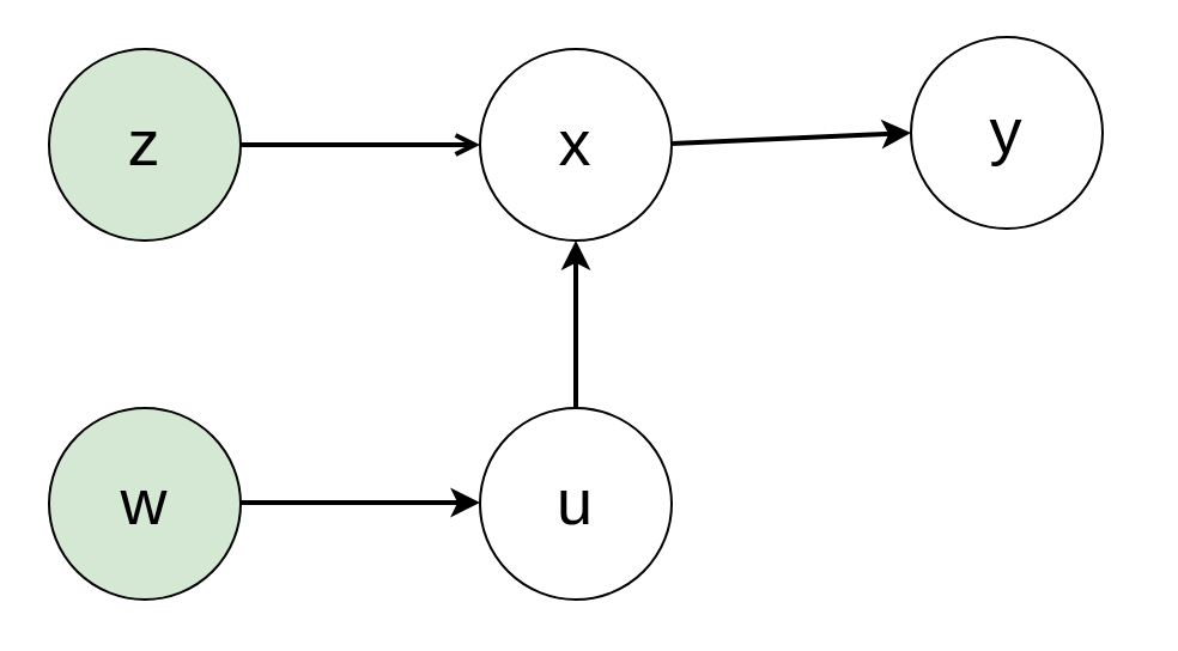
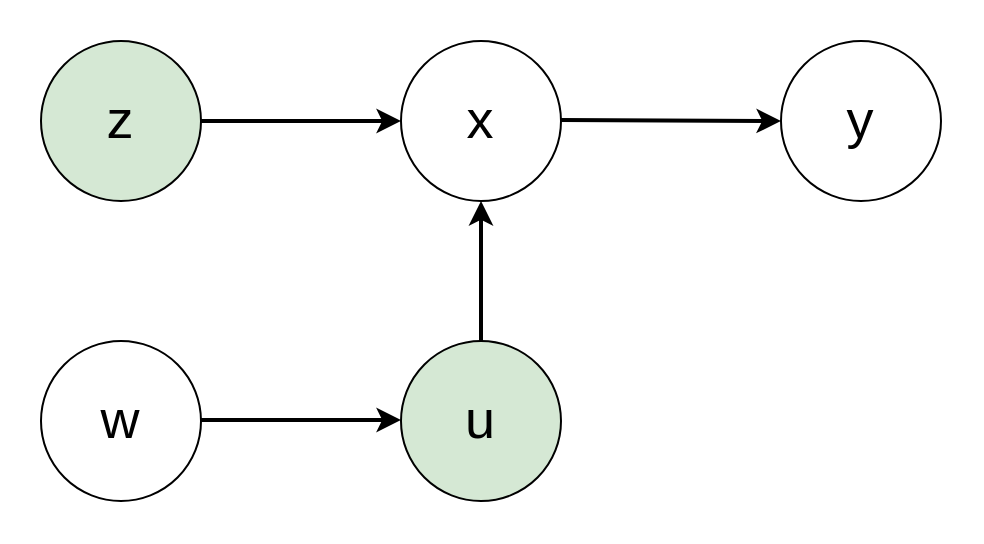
  <mxCell id="0" />
  <mxCell id="1" parent="0" />
  <mxCell id="2" value="&lt;font style=&quot;font-size: 27px;&quot;&gt;x&lt;/font&gt;" style="ellipse;whiteSpace=wrap;html=1;aspect=fixed;" vertex="1" parent="1"><mxGeometry x="200" y="20" width="80" height="80" as="geometry" /></mxCell>
- <mxCell id="3" value="&lt;font style=&quot;font-size: 27px;&quot;&gt;u&lt;/font&gt;" style="ellipse;whiteSpace=wrap;html=1;aspect=fixed;" vertex="1" parent="1"><mxGeometry x="200" y="170" width="80" height="80" as="geometry" /></mxCell>
- <mxCell id="4" value="&lt;font style=&quot;font-size: 27px;&quot;&gt;y&lt;/font&gt;" style="ellipse;whiteSpace=wrap;html=1;aspect=fixed;" vertex="1" parent="1"><mxGeometry x="380" y="15" width="80" height="80" as="geometry" /></mxCell>
+ <mxCell id="3" value="&lt;font style=&quot;font-size: 27px;&quot;&gt;u&lt;/font&gt;" style="ellipse;whiteSpace=wrap;html=1;aspect=fixed;fillColor=#d5e8d4;" vertex="1" parent="1"><mxGeometry x="200" y="170" width="80" height="80" as="geometry" /></mxCell>
+ <mxCell id="4" value="&lt;font style=&quot;font-size: 27px;&quot;&gt;y&lt;/font&gt;" style="ellipse;whiteSpace=wrap;html=1;aspect=fixed;" vertex="1" parent="1"><mxGeometry x="390" y="20" width="80" height="80" as="geometry" /></mxCell>
  <mxCell id="5" value="&lt;font style=&quot;font-size: 27px;&quot;&gt;z&lt;/font&gt;" style="ellipse;whiteSpace=wrap;html=1;aspect=fixed;fillColor=#d5e8d4;" vertex="1" parent="1"><mxGeometry x="20" y="20" width="80" height="80" as="geometry" /></mxCell>
- <mxCell id="6" value="" style="endArrow=open;html=1;rounded=0;fontSize=13;convertToSvg=1;strokeWidth=2;exitX=1;exitY=0.5;exitDx=0;exitDy=0;entryX=0;entryY=0.5;entryDx=0;entryDy=0;" edge="1" parent="1" source="5" target="2"><mxGeometry width="50" height="50" relative="1" as="geometry"><mxPoint x="100" y="70" as="sourcePoint" /><mxPoint x="150" y="20" as="targetPoint" /></mxGeometry></mxCell>
+ <mxCell id="6" value="" style="endArrow=classic;html=1;rounded=0;fontSize=13;convertToSvg=1;strokeWidth=2;exitX=1;exitY=0.5;exitDx=0;exitDy=0;entryX=0;entryY=0.5;entryDx=0;entryDy=0;" edge="1" parent="1" source="5" target="2"><mxGeometry width="50" height="50" relative="1" as="geometry"><mxPoint x="100" y="70" as="sourcePoint" /><mxPoint x="150" y="20" as="targetPoint" /></mxGeometry></mxCell>
  <mxCell id="7" value="" style="endArrow=classic;html=1;rounded=0;fontSize=13;convertToSvg=1;strokeWidth=2;exitX=1;exitY=0.5;exitDx=0;exitDy=0;entryX=0;entryY=0.5;entryDx=0;entryDy=0;" edge="1" parent="1" target="4"><mxGeometry width="50" height="50" relative="1" as="geometry"><mxPoint x="280" y="59.5" as="sourcePoint" /><mxPoint x="380" y="59.5" as="targetPoint" /></mxGeometry></mxCell>
  <mxCell id="8" value="" style="endArrow=classic;html=1;rounded=0;fontSize=13;convertToSvg=1;strokeWidth=2;exitX=1;exitY=0.5;exitDx=0;exitDy=0;entryX=0.5;entryY=1;entryDx=0;entryDy=0;" edge="1" parent="1" target="2"><mxGeometry width="50" height="50" relative="1" as="geometry"><mxPoint x="240" y="170" as="sourcePoint" /><mxPoint x="350" y="170.5" as="targetPoint" /></mxGeometry></mxCell>
- <mxCell id="9" value="&lt;span style=&quot;font-size: 27px;&quot;&gt;w&lt;/span&gt;" style="ellipse;whiteSpace=wrap;html=1;aspect=fixed;fillColor=#d5e8d4;" vertex="1" parent="1"><mxGeometry x="20" y="170" width="80" height="80" as="geometry" /></mxCell>
+ <mxCell id="9" value="&lt;span style=&quot;font-size: 27px;&quot;&gt;w&lt;/span&gt;" style="ellipse;whiteSpace=wrap;html=1;aspect=fixed;" vertex="1" parent="1"><mxGeometry x="20" y="170" width="80" height="80" as="geometry" /></mxCell>
  <mxCell id="10" value="" style="endArrow=classic;html=1;rounded=0;fontSize=13;convertToSvg=1;strokeWidth=2;exitX=1;exitY=0.5;exitDx=0;exitDy=0;entryX=0;entryY=0.5;entryDx=0;entryDy=0;" edge="1" parent="1"><mxGeometry width="50" height="50" relative="1" as="geometry"><mxPoint x="100" y="209.5" as="sourcePoint" /><mxPoint x="200" y="209.5" as="targetPoint" /></mxGeometry></mxCell>
